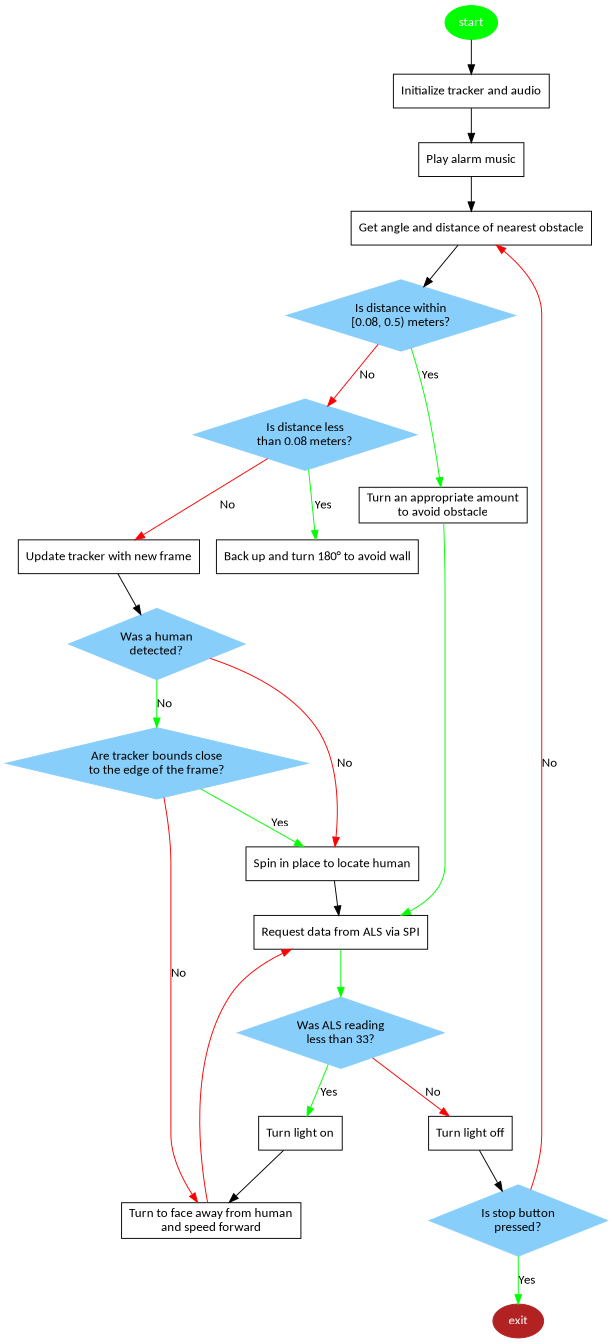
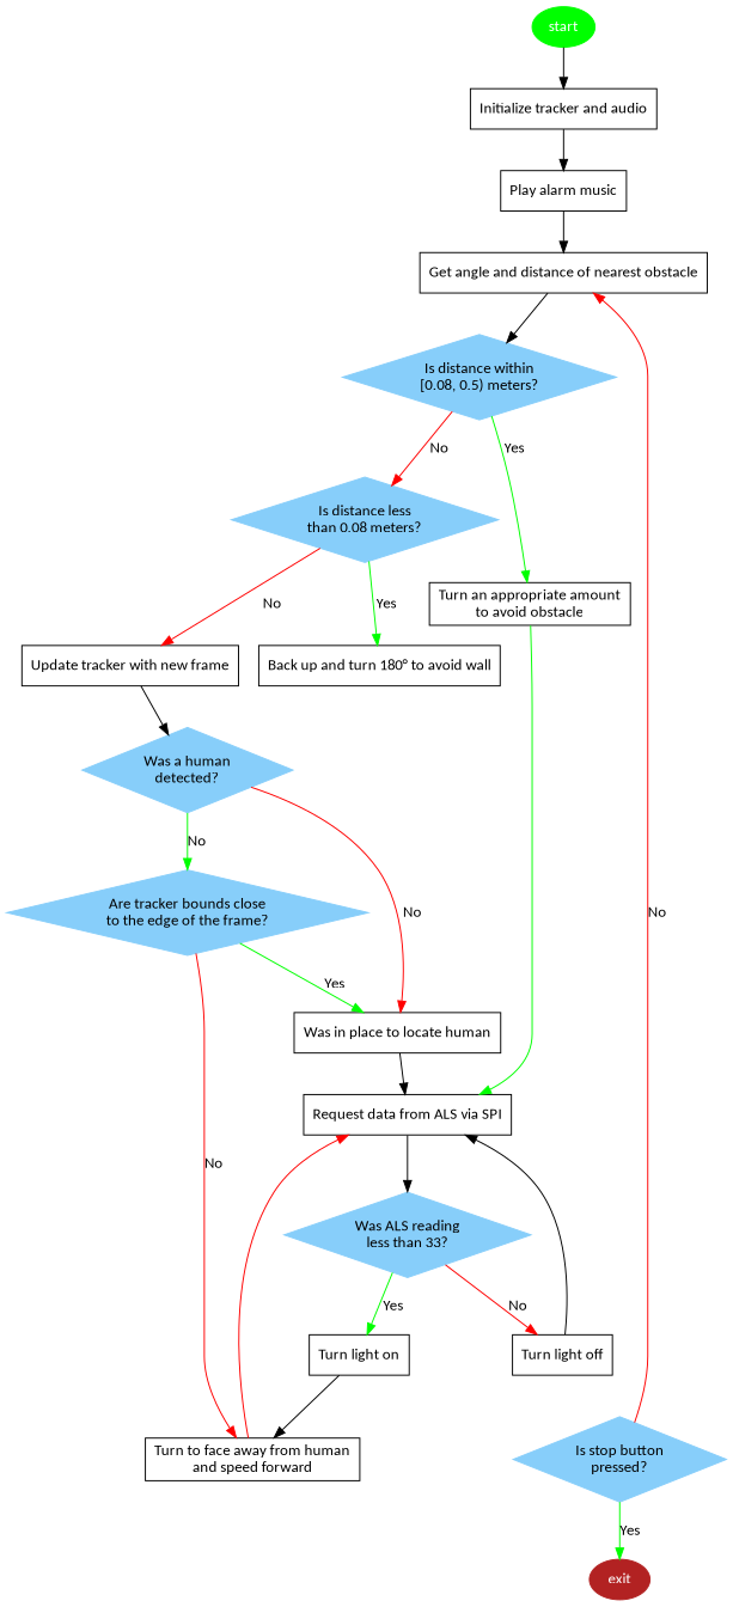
  strict digraph {
    node [fontname=Calibri shape=rect]
    edge [fontname=Calibri]
    start [color=green fontcolor=white shape=ellipse style=filled]
    n2 [label="Initialize tracker and audio"]
    n3 [label="Play alarm music"]
    exit [color=firebrick fontcolor=white shape=ellipse style=filled]
    n5 [label="Get angle and distance of nearest obstacle"]
    n6 [color=lightskyblue label="Is distance within\n[0.08, 0.5) meters?" shape=diamond style=filled]
    n7 [label="Turn an appropriate amount\nto avoid obstacle"]
    n8 [color=lightskyblue label="Is distance less\nthan 0.08 meters?" shape=diamond style=filled]
    n9 [label="Request data from ALS via SPI"]
    n10 [label="Back up and turn 180° to avoid wall"]
    n11 [label="Update tracker with new frame"]
    n12 [color=lightskyblue label="Was ALS reading\nless than 33?" shape=diamond style=filled]
    n13 [color=lightskyblue label="Was a human\ndetected?" shape=diamond style=filled]
    n14 [color=lightskyblue label="Are tracker bounds close\nto the edge of the frame?" shape=diamond style=filled]
-   n15 [label="Spin in place to locate human"]
+   n15 [label="Was in place to locate human"]
    n16 [label="Turn to face away from human\nand speed forward"]
    n17 [label="Turn light on"]
    n18 [label="Turn light off"]
    n19 [color=lightskyblue label="Is stop button\npressed?" shape=diamond style=filled]
    start -> n2
    n2 -> n3
    n3 -> n5
    n5 -> n6
    n6 -> n7 [color=green label=Yes]
    n6 -> n8 [color=red label=No]
    n7 -> n9 [color=green]
    n8 -> n10 [color=green label=Yes]
    n8 -> n11 [color=red label=No]
-   n9 -> n12 [color=green]
+   n9 -> n12
    n11 -> n13
    n12 -> n17 [color=green label=Yes]
    n12 -> n18 [color=red label=No]
    n13 -> n14 [color=green label=No]
    n13 -> n15 [color=red label=No]
    n14 -> n15 [color=green label=Yes]
    n14 -> n16 [color=red label=No]
    n15 -> n9
    n16 -> n9 [color=red]
    n17 -> n16
-   n18 -> n19
+   n18 -> n9
    n19 -> exit [color=green label=Yes]
    n19 -> n5 [color=red label=No]
  }
